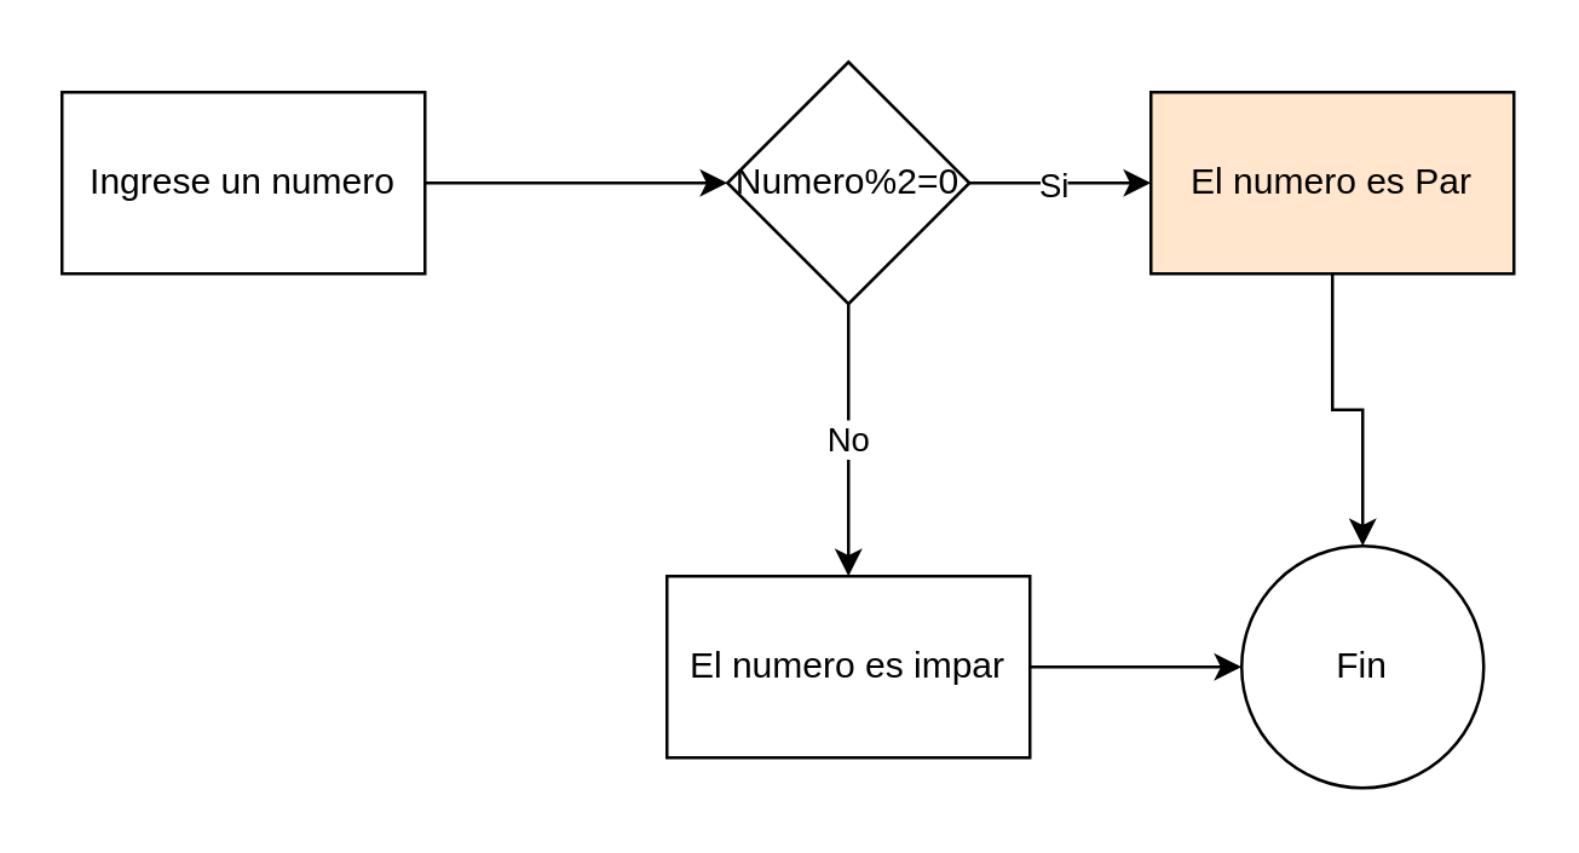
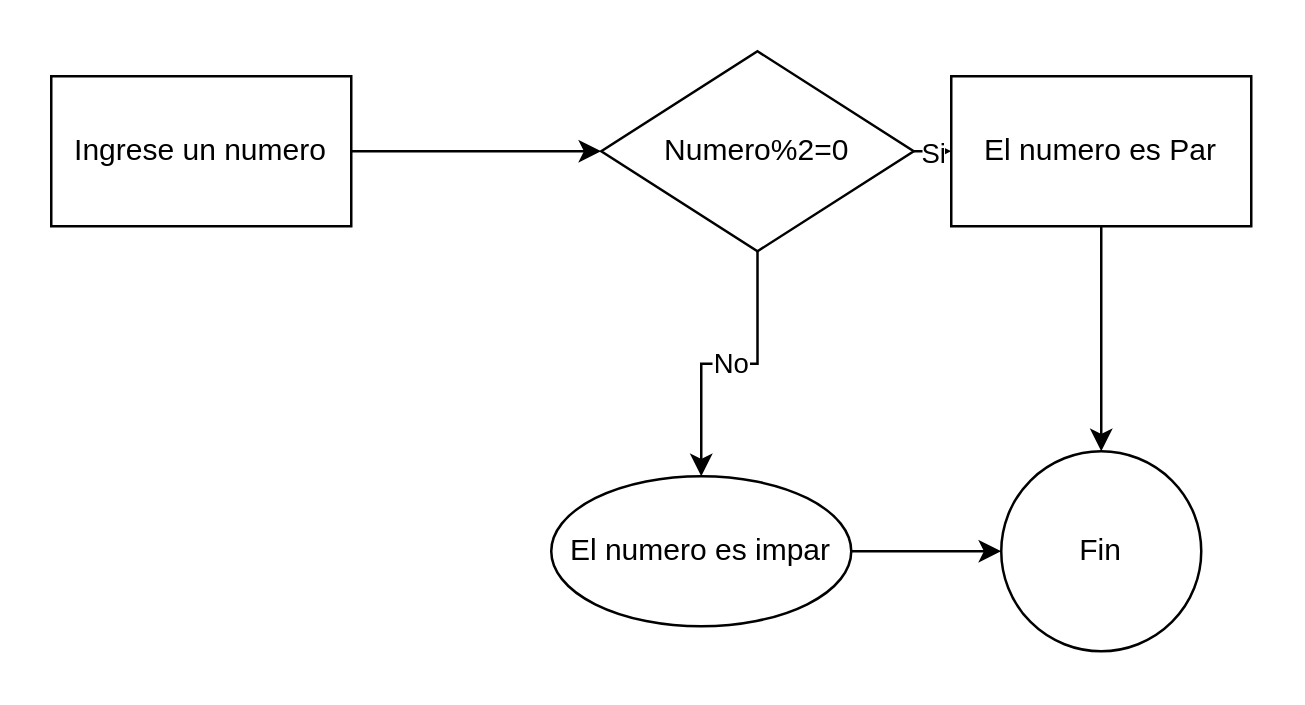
  <mxCell id="0" />
  <mxCell id="1" parent="0" />
  <mxCell id="2" value="" style="edgeStyle=orthogonalEdgeStyle;rounded=0;orthogonalLoop=1;jettySize=auto;html=1;" edge="1" parent="1" source="3" target="7"><mxGeometry relative="1" as="geometry" /></mxCell>
  <mxCell id="3" value="Ingrese un numero" style="whiteSpace=wrap;html=1;" vertex="1" parent="1"><mxGeometry x="20" y="30" width="120" height="60" as="geometry" /></mxCell>
  <mxCell id="4" value="" style="edgeStyle=orthogonalEdgeStyle;rounded=0;orthogonalLoop=1;jettySize=auto;html=1;" edge="1" parent="1" source="7" target="9"><mxGeometry relative="1" as="geometry"><Array as="points"><mxPoint x="360" y="60" /><mxPoint x="360" y="60" /></Array></mxGeometry></mxCell>
  <mxCell id="5" value="Si" style="edgeLabel;html=1;align=center;verticalAlign=middle;resizable=0;points=[];" vertex="1" connectable="0" parent="4"><mxGeometry x="-0.092" relative="1" as="geometry"><mxPoint as="offset" /></mxGeometry></mxCell>
  <mxCell id="6" value="No" style="edgeStyle=orthogonalEdgeStyle;rounded=0;orthogonalLoop=1;jettySize=auto;html=1;" edge="1" parent="1" source="7" target="11"><mxGeometry relative="1" as="geometry" /></mxCell>
- <mxCell id="7" value="Numero%2=0" style="rhombus;whiteSpace=wrap;html=1;" vertex="1" parent="1"><mxGeometry x="240" y="20" width="80" height="80" as="geometry" /></mxCell>
+ <mxCell id="7" value="Numero%2=0" style="rhombus;whiteSpace=wrap;html=1;" vertex="1" parent="1"><mxGeometry x="240" y="20" width="125" height="80" as="geometry" /></mxCell>
  <mxCell id="8" style="edgeStyle=orthogonalEdgeStyle;rounded=0;orthogonalLoop=1;jettySize=auto;html=1;" edge="1" parent="1" source="9" target="12"><mxGeometry relative="1" as="geometry" /></mxCell>
- <mxCell id="9" value="El numero es Par" style="whiteSpace=wrap;html=1;fillColor=#ffe6cc;" vertex="1" parent="1"><mxGeometry x="380" y="30" width="120" height="60" as="geometry" /></mxCell>
+ <mxCell id="9" value="El numero es Par" style="whiteSpace=wrap;html=1;" vertex="1" parent="1"><mxGeometry x="380" y="30" width="120" height="60" as="geometry" /></mxCell>
  <mxCell id="10" style="edgeStyle=orthogonalEdgeStyle;rounded=0;orthogonalLoop=1;jettySize=auto;html=1;" edge="1" parent="1" source="11" target="12"><mxGeometry relative="1" as="geometry" /></mxCell>
- <mxCell id="11" value="El numero es impar" style="whiteSpace=wrap;html=1;" vertex="1" parent="1"><mxGeometry x="220" y="190" width="120" height="60" as="geometry" /></mxCell>
- <mxCell id="12" value="Fin" style="ellipse;whiteSpace=wrap;html=1;aspect=fixed;" vertex="1" parent="1"><mxGeometry x="410" y="180" width="80" height="80" as="geometry" /></mxCell>
+ <mxCell id="11" value="El numero es impar" style="ellipse;whiteSpace=wrap;html=1;" vertex="1" parent="1"><mxGeometry x="220" y="190" width="120" height="60" as="geometry" /></mxCell>
+ <mxCell id="12" value="Fin" style="ellipse;whiteSpace=wrap;html=1;aspect=fixed;" vertex="1" parent="1"><mxGeometry x="400" y="180" width="80" height="80" as="geometry" /></mxCell>
